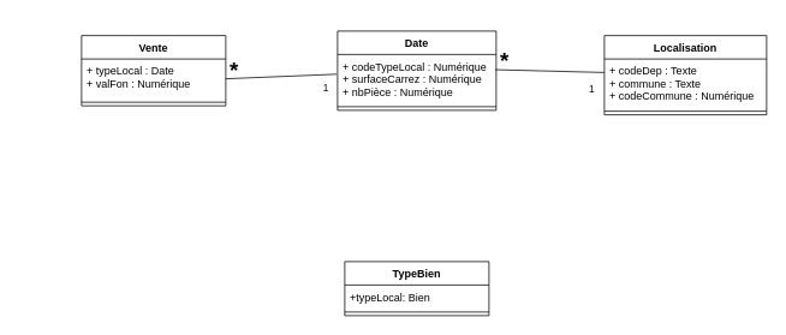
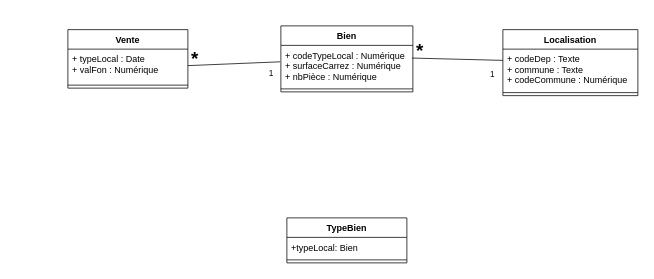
  <mxCell id="0" />
  <mxCell id="1" parent="0" />
  <mxCell id="2" value="Localisation" style="swimlane;fontStyle=1;align=center;verticalAlign=top;childLayout=stackLayout;horizontal=1;startSize=26;horizontalStack=0;resizeParent=1;resizeParentMax=0;resizeLast=0;collapsible=1;marginBottom=0;" parent="1" vertex="1"><mxGeometry x="670" y="39" width="180" height="88" as="geometry" /></mxCell>
  <mxCell id="3" value="+ codeDep : Texte &#10;+ commune : Texte&#10;+ codeCommune : Numérique&#10;" style="text;strokeColor=none;fillColor=none;align=left;verticalAlign=top;spacingLeft=4;spacingRight=4;overflow=hidden;rotatable=0;points=[[0,0.5],[1,0.5]];portConstraint=eastwest;" parent="2" vertex="1"><mxGeometry y="26" width="180" height="54" as="geometry" /></mxCell>
  <mxCell id="4" value="" style="line;strokeWidth=1;fillColor=none;align=left;verticalAlign=middle;spacingTop=-1;spacingLeft=3;spacingRight=3;rotatable=0;labelPosition=right;points=[];portConstraint=eastwest;" parent="2" vertex="1"><mxGeometry y="80" width="180" height="8" as="geometry" /></mxCell>
  <mxCell id="5" value="Vente" style="swimlane;fontStyle=1;align=center;verticalAlign=top;childLayout=stackLayout;horizontal=1;startSize=26;horizontalStack=0;resizeParent=1;resizeParentMax=0;resizeLast=0;collapsible=1;marginBottom=0;" parent="1" vertex="1"><mxGeometry x="90" y="39" width="160" height="78" as="geometry" /></mxCell>
  <mxCell id="6" value="+ typeLocal : Date&#10;+ valFon : Numérique" style="text;strokeColor=none;fillColor=none;align=left;verticalAlign=top;spacingLeft=4;spacingRight=4;overflow=hidden;rotatable=0;points=[[0,0.5],[1,0.5]];portConstraint=eastwest;fontFamily=Helvetica;" parent="5" vertex="1"><mxGeometry y="26" width="160" height="44" as="geometry" /></mxCell>
  <mxCell id="7" value="" style="line;strokeWidth=1;fillColor=none;align=left;verticalAlign=middle;spacingTop=-1;spacingLeft=3;spacingRight=3;rotatable=0;labelPosition=right;points=[];portConstraint=eastwest;" parent="5" vertex="1"><mxGeometry y="70" width="160" height="8" as="geometry" /></mxCell>
- <mxCell id="8" value="Date&#10;" style="swimlane;fontStyle=1;align=center;verticalAlign=top;childLayout=stackLayout;horizontal=1;startSize=26;horizontalStack=0;resizeParent=1;resizeParentMax=0;resizeLast=0;collapsible=1;marginBottom=0;" parent="1" vertex="1"><mxGeometry x="374" y="34" width="176" height="88" as="geometry" /></mxCell>
+ <mxCell id="8" value="Bien&#10;" style="swimlane;fontStyle=1;align=center;verticalAlign=top;childLayout=stackLayout;horizontal=1;startSize=26;horizontalStack=0;resizeParent=1;resizeParentMax=0;resizeLast=0;collapsible=1;marginBottom=0;" parent="1" vertex="1"><mxGeometry x="374" y="34" width="176" height="88" as="geometry" /></mxCell>
  <mxCell id="9" value="+ codeTypeLocal : Numérique &#10;+ surfaceCarrez : Numérique &#10;+ nbPièce : Numérique &#10;" style="text;strokeColor=none;fillColor=none;align=left;verticalAlign=top;spacingLeft=4;spacingRight=4;overflow=hidden;rotatable=0;points=[[0,0.5],[1,0.5]];portConstraint=eastwest;" parent="8" vertex="1"><mxGeometry y="26" width="176" height="54" as="geometry" /></mxCell>
  <mxCell id="10" value="" style="line;strokeWidth=1;fillColor=none;align=left;verticalAlign=middle;spacingTop=-1;spacingLeft=3;spacingRight=3;rotatable=0;labelPosition=right;points=[];portConstraint=eastwest;" parent="8" vertex="1"><mxGeometry y="80" width="176" height="8" as="geometry" /></mxCell>
  <mxCell id="11" value="TypeBien" style="swimlane;fontStyle=1;align=center;verticalAlign=top;childLayout=stackLayout;horizontal=1;startSize=26;horizontalStack=0;resizeParent=1;resizeParentMax=0;resizeLast=0;collapsible=1;marginBottom=0;" parent="1" vertex="1"><mxGeometry x="382" y="290" width="160" height="60" as="geometry" /></mxCell>
  <mxCell id="12" value="+typeLocal: Bien" style="text;strokeColor=none;fillColor=none;align=left;verticalAlign=top;spacingLeft=4;spacingRight=4;overflow=hidden;rotatable=0;points=[[0,0.5],[1,0.5]];portConstraint=eastwest;" parent="11" vertex="1"><mxGeometry y="26" width="160" height="26" as="geometry" /></mxCell>
  <mxCell id="13" value="" style="line;strokeWidth=1;fillColor=none;align=left;verticalAlign=middle;spacingTop=-1;spacingLeft=3;spacingRight=3;rotatable=0;labelPosition=right;points=[];portConstraint=eastwest;" parent="11" vertex="1"><mxGeometry y="52" width="160" height="8" as="geometry" /></mxCell>
  <mxCell id="14" value="" style="endArrow=none;html=1;rounded=0;fontFamily=Helvetica;fontSize=25;exitX=1;exitY=0.5;exitDx=0;exitDy=0;entryX=-0.006;entryY=0.406;entryDx=0;entryDy=0;entryPerimeter=0;" parent="1" source="6" target="9" edge="1"><mxGeometry width="50" height="50" relative="1" as="geometry"><mxPoint x="430" y="200" as="sourcePoint" /><mxPoint x="480" y="150" as="targetPoint" /></mxGeometry></mxCell>
  <mxCell id="15" value="" style="endArrow=none;html=1;rounded=0;fontFamily=Helvetica;fontSize=25;exitX=0.994;exitY=0.313;exitDx=0;exitDy=0;exitPerimeter=0;entryX=0;entryY=0.278;entryDx=0;entryDy=0;entryPerimeter=0;" parent="1" source="9" target="3" edge="1"><mxGeometry width="50" height="50" relative="1" as="geometry"><mxPoint x="530" y="77" as="sourcePoint" /><mxPoint x="610" y="120" as="targetPoint" /></mxGeometry></mxCell>
  <mxCell id="16" value="1" style="edgeLabel;html=1;align=center;verticalAlign=middle;resizable=0;points=[];fontFamily=Helvetica;" parent="1" vertex="1" connectable="0"><mxGeometry x="770" y="250" as="geometry"><mxPoint x="-115" y="-153" as="offset" /></mxGeometry></mxCell>
  <mxCell id="17" value="*" style="edgeLabel;html=1;align=center;verticalAlign=middle;resizable=0;points=[];fontFamily=Helvetica;fontStyle=1;fontSize=25;labelBackgroundColor=none;" parent="1" vertex="1" connectable="0"><mxGeometry x="320" y="20" as="geometry"><mxPoint x="238" y="45" as="offset" /></mxGeometry></mxCell>
  <mxCell id="18" value="1" style="edgeLabel;html=1;align=center;verticalAlign=middle;resizable=0;points=[];fontFamily=Helvetica;" parent="1" vertex="1" connectable="0"><mxGeometry x="480" y="220" as="geometry"><mxPoint x="-120" y="-124" as="offset" /></mxGeometry></mxCell>
  <mxCell id="19" value="*" style="edgeLabel;html=1;align=center;verticalAlign=middle;resizable=0;points=[];fontFamily=Helvetica;fontStyle=1;fontSize=25;labelBackgroundColor=none;" parent="1" vertex="1" connectable="0"><mxGeometry x="20" y="30" as="geometry"><mxPoint x="238" y="45" as="offset" /></mxGeometry></mxCell>
